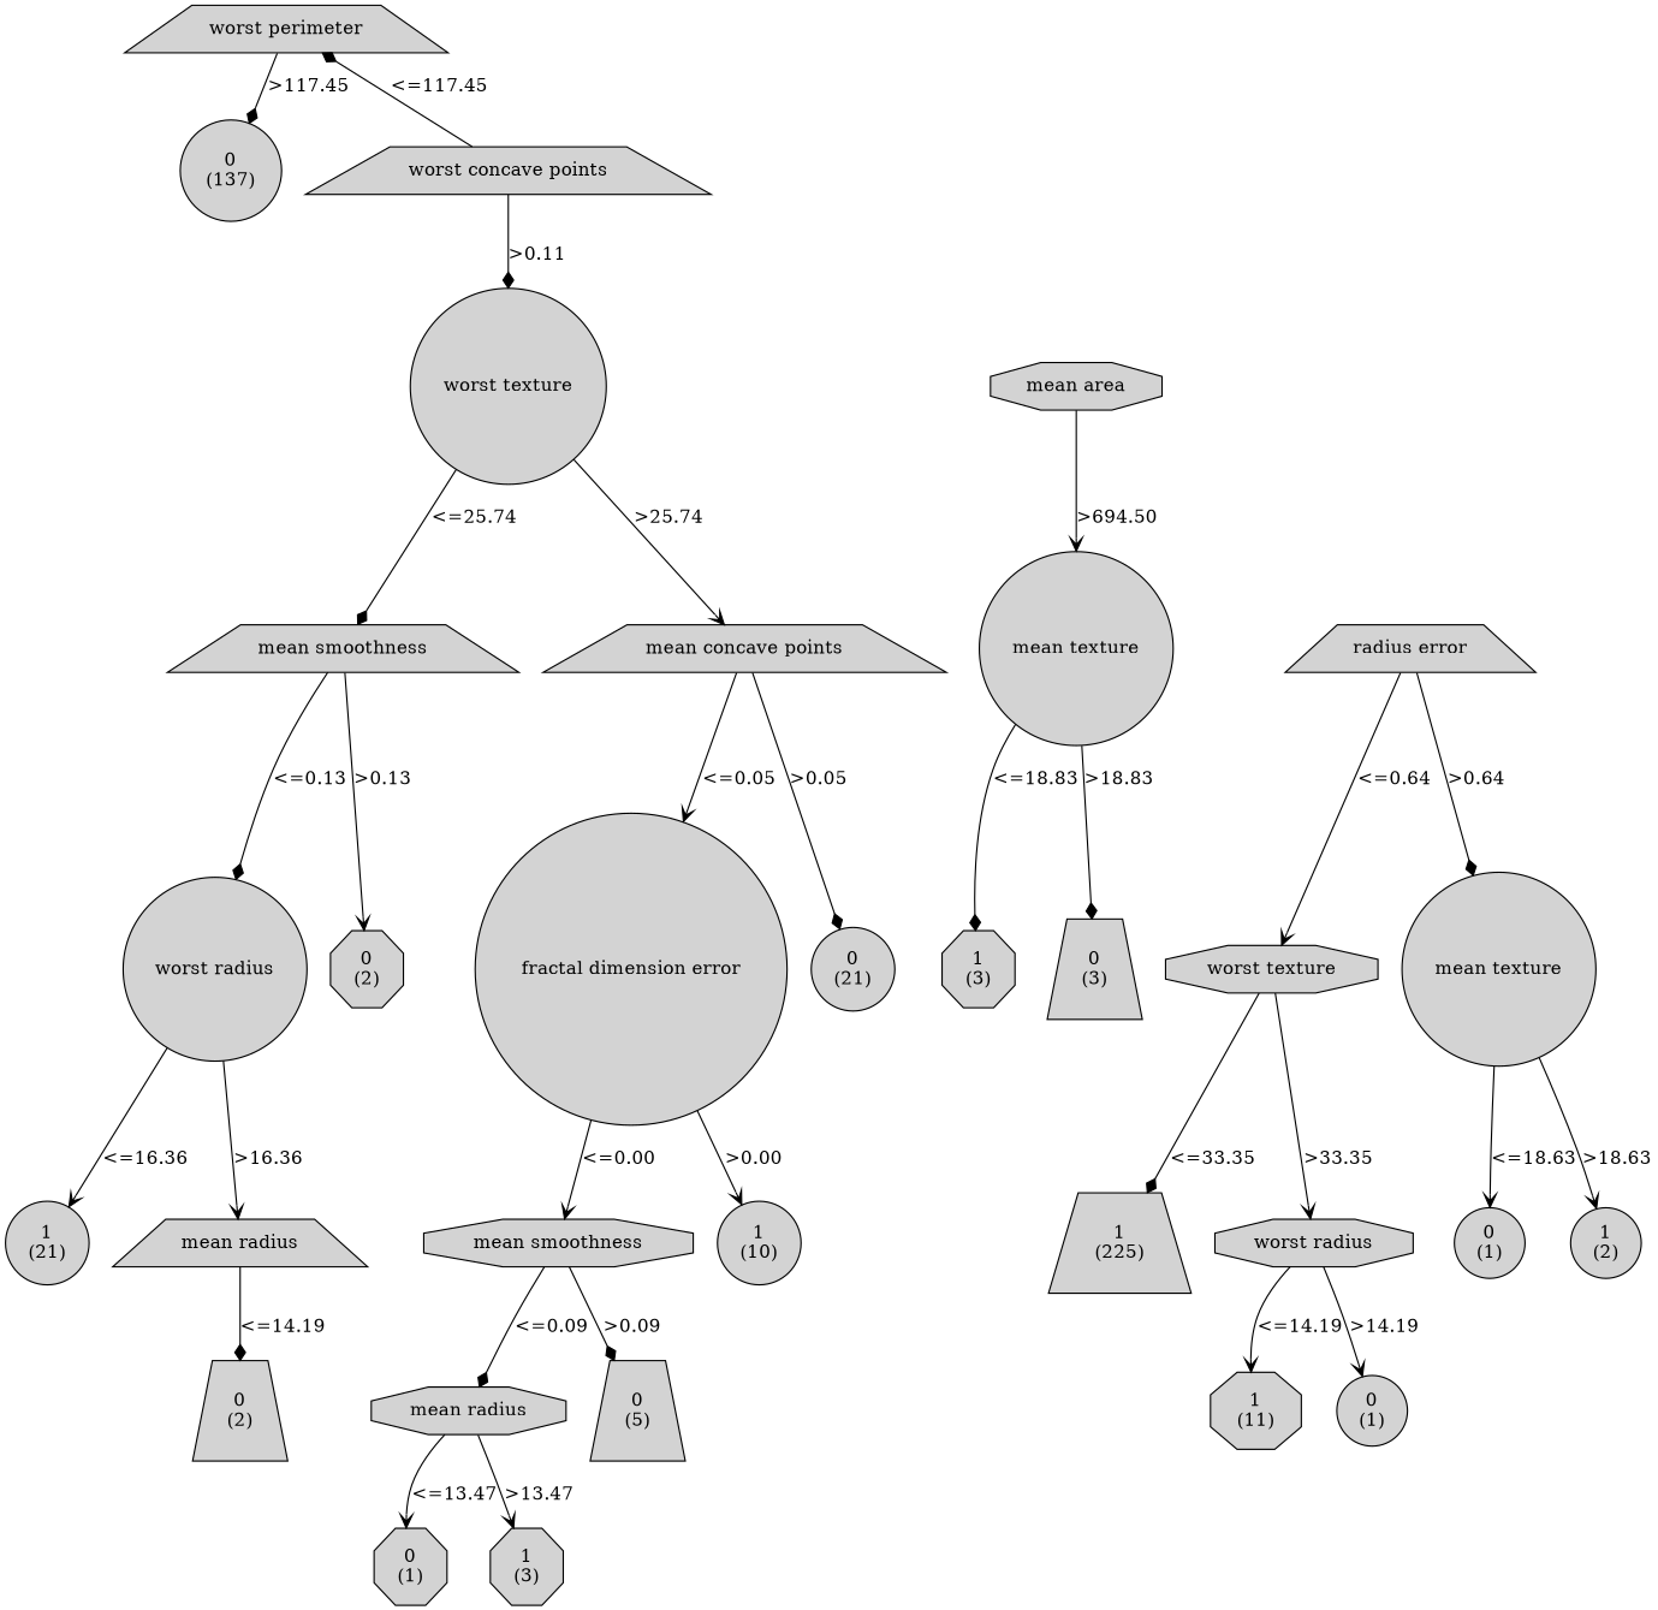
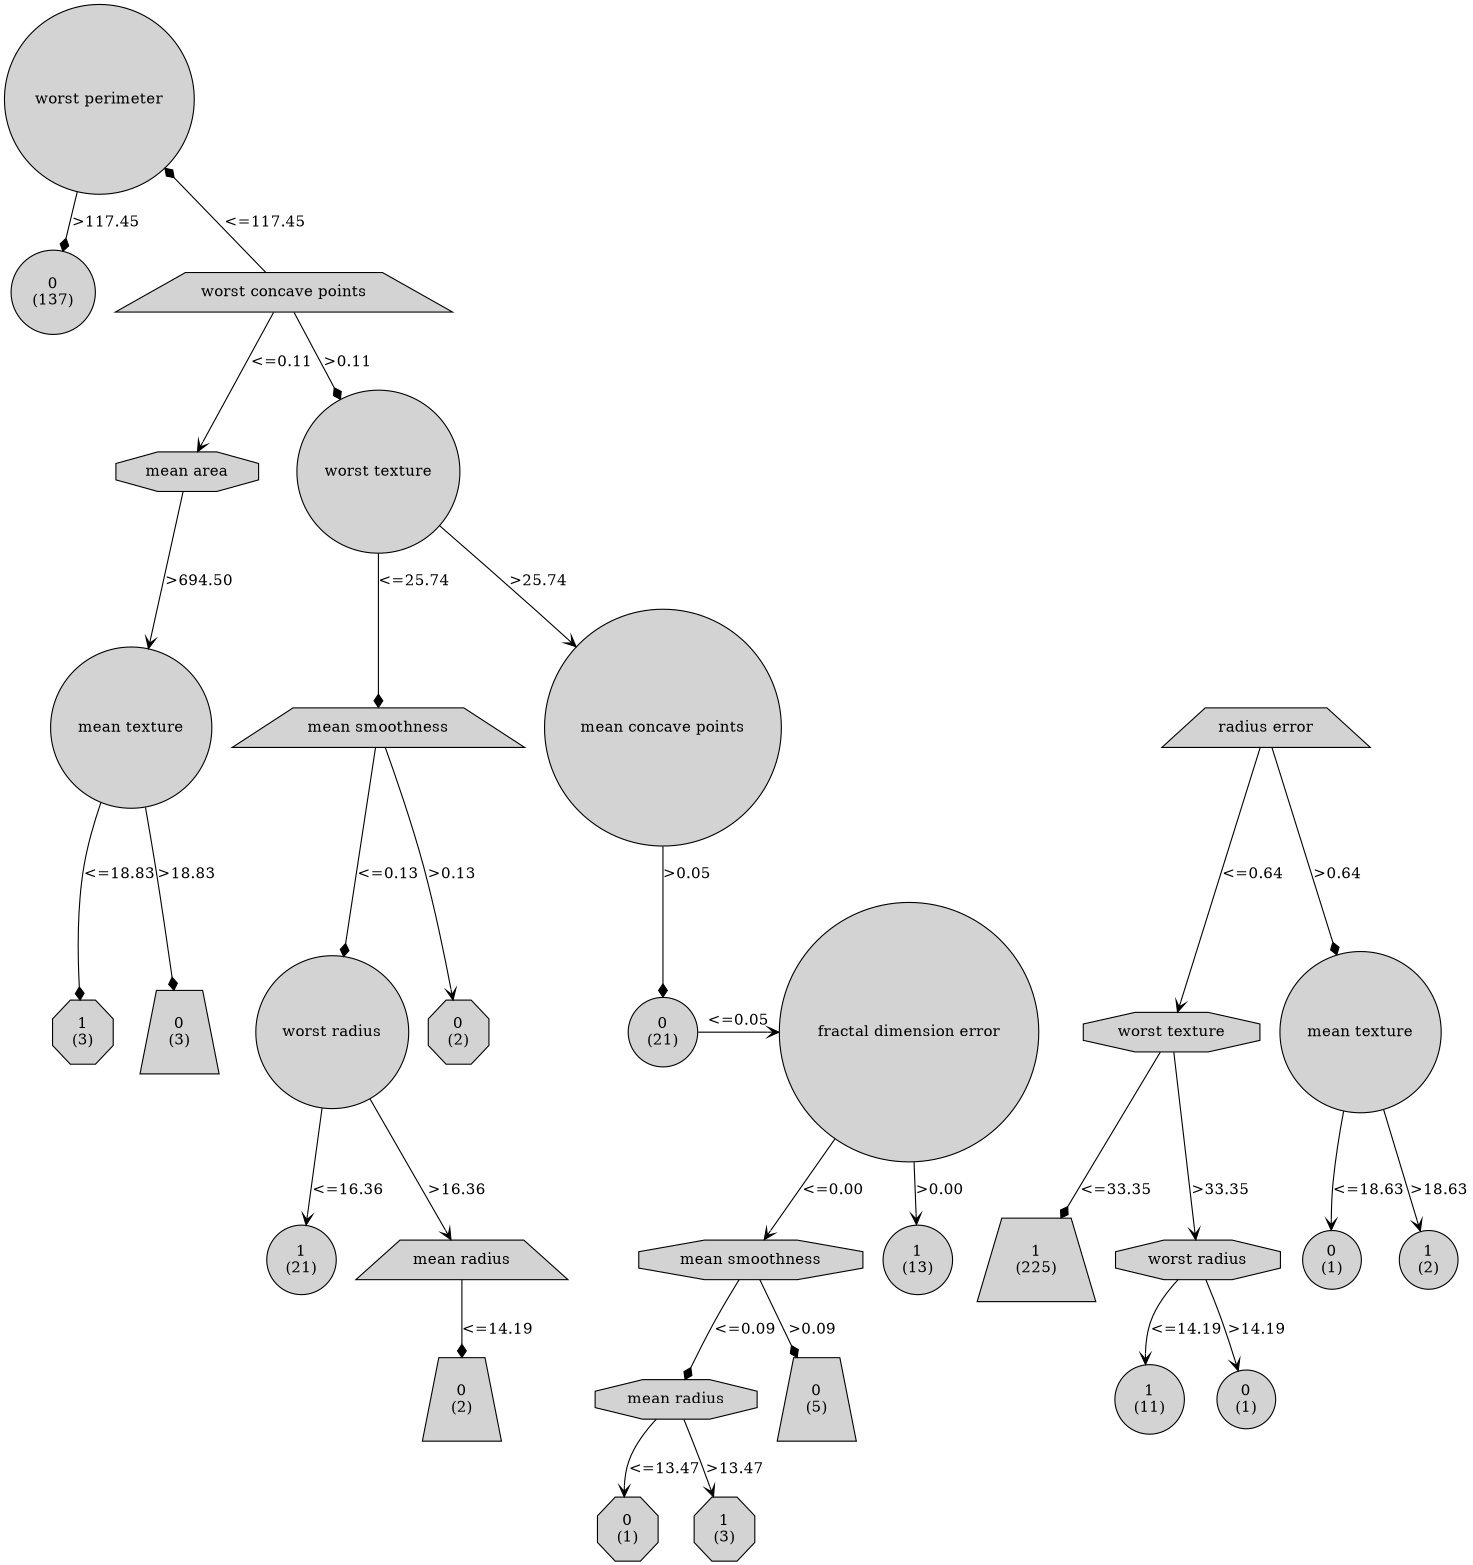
  digraph {
    node [shape=circle style=filled weight=5]
    edge [arrowhead=vee]
-   n1 [label="worst perimeter\n" shape=trapezium weight=1]
+   n1 [label="worst perimeter\n" weight=1]
    n2 [label="worst concave points\n" shape=trapezium weight=2]
    n3 [label="0\n(137)\n" weight=2]
    n4 [label="mean area\n" shape=octagon weight=3]
    n5 [label="worst texture\n" weight=3]
    n6 [label="radius error\n" shape=trapezium weight=4]
    n7 [label="mean texture\n" weight=4]
    n8 [label="mean smoothness\n" shape=trapezium weight=4]
-   n9 [label="mean concave points\n" shape=trapezium weight=4]
+   n9 [label="mean concave points\n" weight=4]
    n10 [label="worst texture\n" shape=octagon]
    n11 [label="mean texture\n"]
    n12 [label="1\n(3)\n" shape=octagon]
    n13 [label="0\n(3)\n" shape=trapezium]
    n14 [label="worst radius\n"]
    n15 [label="0\n(2)\n" shape=octagon]
    n16 [label="fractal dimension error\n"]
    n17 [label="0\n(21)\n"]
    n18 [label="1\n(225)\n" shape=trapezium weight=6]
    n19 [label="worst radius\n" shape=octagon weight=6]
    n20 [label="0\n(1)\n" weight=6]
    n21 [label="1\n(2)\n" weight=6]
    n22 [label="1\n(21)\n" weight=6]
    n23 [label="mean radius\n" shape=trapezium weight=6]
    n24 [label="mean smoothness\n" shape=octagon weight=6]
-   n25 [label="1\n(10)\n" weight=6]
-   n26 [label="1\n(11)\n" shape=octagon weight=7]
+   n25 [label="1\n(13)\n" weight=6]
+   n26 [label="1\n(11)\n" weight=7]
    n27 [label="0\n(1)\n" weight=7]
    n28 [label="0\n(2)\n" shape=trapezium weight=7]
    n29 [label="mean radius\n" shape=octagon weight=7]
    n30 [label="0\n(5)\n" shape=trapezium weight=7]
    n31 [label="0\n(1)\n" shape=octagon weight=8]
    n32 [label="1\n(3)\n" shape=octagon weight=8]
    subgraph sub_1 {
      rank=same
      n1
    }
    subgraph sub_2 {
      rank=same
      n2
      n3
    }
    subgraph sub_3 {
      rank=same
      n4
      n5
    }
    subgraph sub_4 {
      rank=same
      n6
      n7
      n8
      n9
    }
    subgraph sub_5 {
      rank=same
      n10
      n11
      n12
      n13
      n14
      n15
      n16
      n17
    }
    subgraph sub_6 {
      rank=same
      n18
      n19
      n20
      n21
      n22
      n23
      n24
      n25
    }
    subgraph sub_7 {
      rank=same
      n26
      n27
      n28
      n29
      n30
    }
    subgraph sub_8 {
      rank=same
      n31
      n32
    }
    n1 -> n3 [arrowhead=diamond label=">117.45"]
    n2 -> n1 [arrowhead=diamond label="<=117.45"]
+   n2 -> n4 [label="<=0.11"]
    n2 -> n5 [arrowhead=diamond label=">0.11"]
    n4 -> n7 [label=">694.50"]
    n5 -> n8 [arrowhead=diamond label="<=25.74"]
    n5 -> n9 [label=">25.74"]
    n6 -> n10 [label="<=0.64"]
    n6 -> n11 [arrowhead=diamond label=">0.64"]
    n7 -> n12 [arrowhead=diamond label="<=18.83"]
    n7 -> n13 [arrowhead=diamond label=">18.83"]
    n8 -> n14 [arrowhead=diamond label="<=0.13"]
    n8 -> n15 [label=">0.13"]
-   n9 -> n16 [label="<=0.05"]
+   n17 -> n16 [label="<=0.05"]
    n9 -> n17 [arrowhead=diamond label=">0.05"]
    n10 -> n18 [arrowhead=diamond label="<=33.35"]
    n10 -> n19 [label=">33.35"]
    n11 -> n20 [label="<=18.63"]
    n11 -> n21 [label=">18.63"]
    n14 -> n22 [label="<=16.36"]
    n14 -> n23 [label=">16.36"]
    n16 -> n24 [label="<=0.00"]
    n16 -> n25 [label=">0.00"]
    n19 -> n26 [label="<=14.19"]
    n19 -> n27 [label=">14.19"]
    n23 -> n28 [arrowhead=diamond label="<=14.19"]
    n24 -> n29 [arrowhead=diamond label="<=0.09"]
    n24 -> n30 [arrowhead=diamond label=">0.09"]
    n29 -> n31 [label="<=13.47"]
    n29 -> n32 [label=">13.47"]
  }
